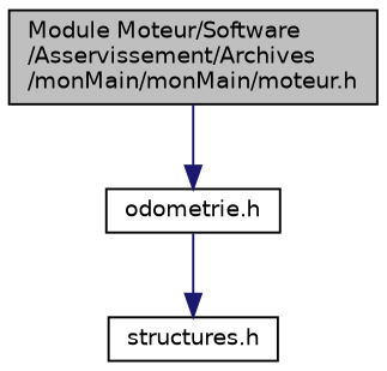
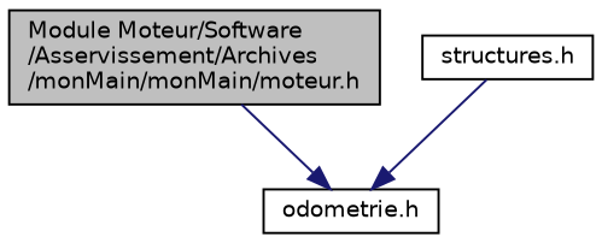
  digraph {
    node [color=black fillcolor=white fontname=Helvetica fontsize=10 shape=record style=filled]
    edge [color=midnightblue fontname=Helvetica fontsize=10 labelfontname=Helvetica labelfontsize=10 style=solid]
    n1 [fillcolor=grey75 fontcolor=black height=0.2 label="Module Moteur/Software\l/Asservissement/Archives\l/monMain/monMain/moteur.h" width=0.4]
    n2 [height=0.2 label="odometrie.h" width=0.4]
    n3 [height=0.2 label="structures.h" width=0.4]
    n1 -> n2
-   n2 -> n3
+   n3 -> n2
  }
